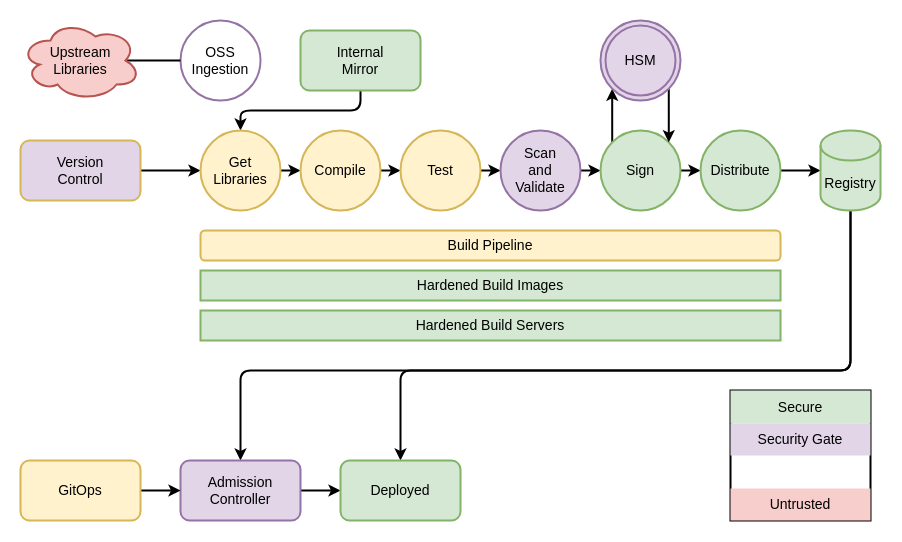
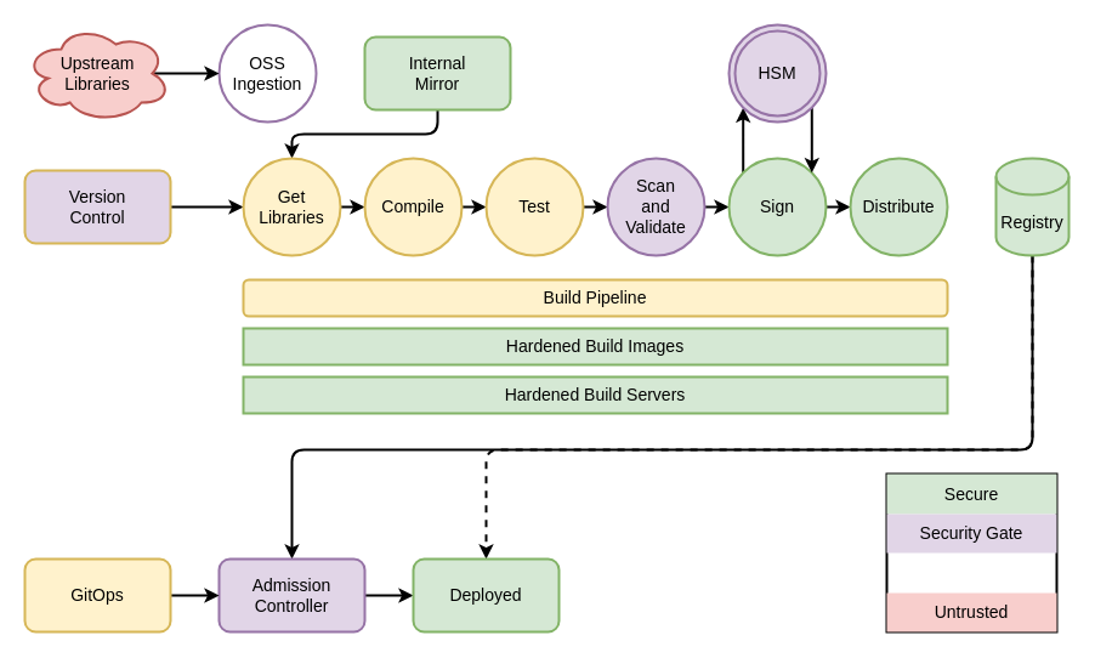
  <mxCell id="0" />
  <mxCell id="1" parent="0" />
  <mxCell id="2" style="edgeStyle=orthogonalEdgeStyle;rounded=0;orthogonalLoop=1;jettySize=auto;html=1;exitX=1;exitY=0.5;exitDx=0;exitDy=0;entryX=0;entryY=0.5;entryDx=0;entryDy=0;fontSize=14;strokeWidth=2;" parent="1" source="3" target="13" edge="1"><mxGeometry relative="1" as="geometry" /></mxCell>
  <mxCell id="3" value="&lt;div style=&quot;font-size: 14px;&quot;&gt;Version&lt;/div&gt;&lt;div style=&quot;font-size: 14px;&quot;&gt;Control&lt;br style=&quot;font-size: 14px;&quot;&gt;&lt;/div&gt;" style="rounded=1;whiteSpace=wrap;html=1;fontSize=14;strokeWidth=2;fillColor=#e1d5e7;strokeColor=#d6b656;" parent="1" vertex="1"><mxGeometry x="20" y="140" width="120" height="60" as="geometry" /></mxCell>
  <mxCell id="4" style="edgeStyle=orthogonalEdgeStyle;rounded=1;orthogonalLoop=1;jettySize=auto;html=1;exitX=0.5;exitY=1;exitDx=0;exitDy=0;entryX=0.5;entryY=0;entryDx=0;entryDy=0;fontSize=14;strokeWidth=2;" parent="1" source="5" target="13" edge="1"><mxGeometry relative="1" as="geometry" /></mxCell>
  <mxCell id="5" value="&lt;div style=&quot;font-size: 14px;&quot;&gt;Internal&lt;/div&gt;&lt;div style=&quot;font-size: 14px;&quot;&gt;Mirror&lt;br style=&quot;font-size: 14px;&quot;&gt;&lt;/div&gt;" style="rounded=1;whiteSpace=wrap;html=1;fontSize=14;strokeWidth=2;fillColor=#d5e8d4;strokeColor=#82b366;" parent="1" vertex="1"><mxGeometry x="300" y="30" width="120" height="60" as="geometry" /></mxCell>
  <mxCell id="6" value="&lt;div style=&quot;font-size: 14px;&quot;&gt;OSS&lt;/div&gt;&lt;div style=&quot;font-size: 14px;&quot;&gt;Ingestion&lt;br style=&quot;font-size: 14px;&quot;&gt;&lt;/div&gt;" style="ellipse;whiteSpace=wrap;html=1;aspect=fixed;fontSize=14;strokeWidth=2;fillColor=#ffffff;strokeColor=#9673a6;" parent="1" vertex="1"><mxGeometry x="180" y="20" width="80" height="80" as="geometry" /></mxCell>
  <mxCell id="7" value="&lt;div style=&quot;font-size: 14px;&quot;&gt;Build Pipeline&lt;br style=&quot;font-size: 14px;&quot;&gt;&lt;/div&gt;" style="rounded=1;whiteSpace=wrap;html=1;fontSize=14;strokeWidth=2;fillColor=#fff2cc;strokeColor=#d6b656;" parent="1" vertex="1"><mxGeometry x="200" y="230" width="580" height="30" as="geometry" /></mxCell>
  <mxCell id="8" value="&lt;div style=&quot;font-size: 14px;&quot;&gt;Hardened Build Servers&lt;br style=&quot;font-size: 14px;&quot;&gt;&lt;/div&gt;" style="rounded=0;whiteSpace=wrap;html=1;fontSize=14;strokeWidth=2;fillColor=#d5e8d4;strokeColor=#82b366;" parent="1" vertex="1"><mxGeometry x="200" y="310" width="580" height="30" as="geometry" /></mxCell>
  <mxCell id="9" value="&lt;div style=&quot;font-size: 14px;&quot;&gt;Hardened Build Images&lt;/div&gt;" style="rounded=0;whiteSpace=wrap;html=1;fontSize=14;strokeWidth=2;fillColor=#d5e8d4;strokeColor=#82b366;" parent="1" vertex="1"><mxGeometry x="200" y="270" width="580" height="30" as="geometry" /></mxCell>
- <mxCell id="10" style="edgeStyle=orthogonalEdgeStyle;rounded=0;orthogonalLoop=1;jettySize=auto;html=1;exitX=0.875;exitY=0.5;exitDx=0;exitDy=0;exitPerimeter=0;entryX=0;entryY=0.5;entryDx=0;entryDy=0;fontSize=14;strokeWidth=2;endArrow=none;" parent="1" source="11" target="6" edge="1"><mxGeometry relative="1" as="geometry" /></mxCell>
+ <mxCell id="10" style="edgeStyle=orthogonalEdgeStyle;rounded=0;orthogonalLoop=1;jettySize=auto;html=1;exitX=0.875;exitY=0.5;exitDx=0;exitDy=0;exitPerimeter=0;entryX=0;entryY=0.5;entryDx=0;entryDy=0;fontSize=14;strokeWidth=2;" parent="1" source="11" target="6" edge="1"><mxGeometry relative="1" as="geometry" /></mxCell>
  <mxCell id="11" value="&lt;div style=&quot;font-size: 14px;&quot;&gt;Upstream&lt;/div&gt;&lt;div style=&quot;font-size: 14px;&quot;&gt;Libraries&lt;br style=&quot;font-size: 14px;&quot;&gt;&lt;/div&gt;" style="ellipse;shape=cloud;whiteSpace=wrap;html=1;fontSize=14;strokeWidth=2;fillColor=#f8cecc;strokeColor=#b85450;" parent="1" vertex="1"><mxGeometry x="20" y="20" width="120" height="80" as="geometry" /></mxCell>
  <mxCell id="12" style="edgeStyle=orthogonalEdgeStyle;rounded=0;orthogonalLoop=1;jettySize=auto;html=1;exitX=1;exitY=0.5;exitDx=0;exitDy=0;entryX=0;entryY=0.5;entryDx=0;entryDy=0;fontSize=14;strokeWidth=2;" parent="1" source="13" target="15" edge="1"><mxGeometry relative="1" as="geometry" /></mxCell>
  <mxCell id="13" value="&lt;div style=&quot;font-size: 14px;&quot;&gt;Get&lt;/div&gt;&lt;div style=&quot;font-size: 14px;&quot;&gt;Libraries&lt;br style=&quot;font-size: 14px;&quot;&gt;&lt;/div&gt;" style="ellipse;whiteSpace=wrap;html=1;aspect=fixed;fontSize=14;strokeWidth=2;fillColor=#fff2cc;strokeColor=#d6b656;" parent="1" vertex="1"><mxGeometry x="200" y="130" width="80" height="80" as="geometry" /></mxCell>
  <mxCell id="14" style="edgeStyle=orthogonalEdgeStyle;rounded=0;orthogonalLoop=1;jettySize=auto;html=1;exitX=1;exitY=0.5;exitDx=0;exitDy=0;entryX=0;entryY=0.5;entryDx=0;entryDy=0;fontSize=14;strokeWidth=2;" parent="1" source="15" target="17" edge="1"><mxGeometry relative="1" as="geometry" /></mxCell>
  <mxCell id="15" value="Compile" style="ellipse;whiteSpace=wrap;html=1;aspect=fixed;fontSize=14;strokeWidth=2;fillColor=#fff2cc;strokeColor=#d6b656;" parent="1" vertex="1"><mxGeometry x="300" y="130" width="80" height="80" as="geometry" /></mxCell>
  <mxCell id="16" style="edgeStyle=orthogonalEdgeStyle;rounded=0;orthogonalLoop=1;jettySize=auto;html=1;exitX=1;exitY=0.5;exitDx=0;exitDy=0;entryX=0;entryY=0.5;entryDx=0;entryDy=0;fontSize=14;strokeWidth=2;" parent="1" source="17" target="19" edge="1"><mxGeometry relative="1" as="geometry" /></mxCell>
  <mxCell id="17" value="Test" style="ellipse;whiteSpace=wrap;html=1;aspect=fixed;fontSize=14;strokeWidth=2;fillColor=#fff2cc;strokeColor=#d6b656;" parent="1" vertex="1"><mxGeometry x="400" y="130" width="80" height="80" as="geometry" /></mxCell>
  <mxCell id="18" style="edgeStyle=orthogonalEdgeStyle;rounded=0;orthogonalLoop=1;jettySize=auto;html=1;exitX=1;exitY=0.5;exitDx=0;exitDy=0;entryX=0;entryY=0.5;entryDx=0;entryDy=0;fontSize=14;strokeWidth=2;" parent="1" source="19" target="22" edge="1"><mxGeometry relative="1" as="geometry" /></mxCell>
  <mxCell id="19" value="&lt;div style=&quot;font-size: 14px;&quot;&gt;Scan &lt;br style=&quot;font-size: 14px;&quot;&gt;&lt;/div&gt;&lt;div style=&quot;font-size: 14px;&quot;&gt;and&lt;/div&gt;&lt;div style=&quot;font-size: 14px;&quot;&gt;Validate&lt;/div&gt;" style="ellipse;whiteSpace=wrap;html=1;aspect=fixed;fontSize=14;strokeWidth=2;fillColor=#e1d5e7;strokeColor=#9673a6;" parent="1" vertex="1"><mxGeometry x="500" y="130" width="80" height="80" as="geometry" /></mxCell>
  <mxCell id="20" style="edgeStyle=orthogonalEdgeStyle;rounded=1;orthogonalLoop=1;jettySize=auto;html=1;exitX=0;exitY=0;exitDx=0;exitDy=0;entryX=0;entryY=1;entryDx=0;entryDy=0;fontSize=14;strokeWidth=2;" parent="1" source="22" target="26" edge="1"><mxGeometry relative="1" as="geometry" /></mxCell>
  <mxCell id="21" style="edgeStyle=orthogonalEdgeStyle;rounded=0;orthogonalLoop=1;jettySize=auto;html=1;exitX=1;exitY=0.5;exitDx=0;exitDy=0;entryX=0;entryY=0.5;entryDx=0;entryDy=0;fontSize=14;strokeWidth=2;" parent="1" source="22" target="24" edge="1"><mxGeometry relative="1" as="geometry" /></mxCell>
  <mxCell id="22" value="Sign" style="ellipse;whiteSpace=wrap;html=1;aspect=fixed;fontSize=14;strokeWidth=2;fillColor=#d5e8d4;strokeColor=#82b366;" parent="1" vertex="1"><mxGeometry x="600" y="130" width="80" height="80" as="geometry" /></mxCell>
- <mxCell id="23" style="edgeStyle=orthogonalEdgeStyle;rounded=0;orthogonalLoop=1;jettySize=auto;html=1;exitX=1;exitY=0.5;exitDx=0;exitDy=0;entryX=0;entryY=0.5;entryDx=0;entryDy=0;entryPerimeter=0;fontSize=14;strokeWidth=2;" parent="1" source="24" target="29" edge="1"><mxGeometry relative="1" as="geometry" /></mxCell>
  <mxCell id="24" value="Distribute" style="ellipse;whiteSpace=wrap;html=1;aspect=fixed;fontSize=14;strokeWidth=2;fillColor=#d5e8d4;strokeColor=#82b366;" parent="1" vertex="1"><mxGeometry x="700" y="130" width="80" height="80" as="geometry" /></mxCell>
  <mxCell id="25" style="edgeStyle=orthogonalEdgeStyle;rounded=1;orthogonalLoop=1;jettySize=auto;html=1;exitX=1;exitY=1;exitDx=0;exitDy=0;entryX=1;entryY=0;entryDx=0;entryDy=0;fontSize=14;strokeWidth=2;" parent="1" source="26" target="22" edge="1"><mxGeometry relative="1" as="geometry" /></mxCell>
  <mxCell id="26" value="HSM" style="ellipse;shape=doubleEllipse;whiteSpace=wrap;html=1;aspect=fixed;fontSize=14;strokeWidth=2;fillColor=#e1d5e7;strokeColor=#9673a6;" parent="1" vertex="1"><mxGeometry x="600" y="20" width="80" height="80" as="geometry" /></mxCell>
  <mxCell id="27" style="edgeStyle=orthogonalEdgeStyle;rounded=1;orthogonalLoop=1;jettySize=auto;html=1;exitX=0.5;exitY=1;exitDx=0;exitDy=0;exitPerimeter=0;entryX=0.5;entryY=0;entryDx=0;entryDy=0;fontSize=14;strokeWidth=2;" edge="1" parent="1" source="29" target="31"><mxGeometry relative="1" as="geometry"><Array as="points"><mxPoint x="850" y="370" /><mxPoint x="240" y="370" /></Array></mxGeometry></mxCell>
- <mxCell id="28" style="edgeStyle=orthogonalEdgeStyle;rounded=1;orthogonalLoop=1;jettySize=auto;html=1;exitX=0.5;exitY=1;exitDx=0;exitDy=0;exitPerimeter=0;entryX=0.5;entryY=0;entryDx=0;entryDy=0;fontSize=14;strokeWidth=2;" edge="1" parent="1" source="29" target="34"><mxGeometry relative="1" as="geometry"><Array as="points"><mxPoint x="850" y="370" /><mxPoint x="400" y="370" /></Array></mxGeometry></mxCell>
+ <mxCell id="28" style="edgeStyle=orthogonalEdgeStyle;rounded=1;orthogonalLoop=1;jettySize=auto;html=1;exitX=0.5;exitY=1;exitDx=0;exitDy=0;exitPerimeter=0;entryX=0.5;entryY=0;entryDx=0;entryDy=0;fontSize=14;strokeWidth=2;dashed=1;" edge="1" parent="1" source="29" target="34"><mxGeometry relative="1" as="geometry"><Array as="points"><mxPoint x="850" y="370" /><mxPoint x="400" y="370" /></Array></mxGeometry></mxCell>
  <mxCell id="29" value="Registry" style="shape=cylinder3;whiteSpace=wrap;html=1;boundedLbl=1;backgroundOutline=1;size=15;fontSize=14;strokeWidth=2;fillColor=#d5e8d4;strokeColor=#82b366;" parent="1" vertex="1"><mxGeometry x="820" y="130" width="60" height="80" as="geometry" /></mxCell>
  <mxCell id="30" style="edgeStyle=orthogonalEdgeStyle;rounded=1;orthogonalLoop=1;jettySize=auto;html=1;exitX=1;exitY=0.5;exitDx=0;exitDy=0;entryX=0;entryY=0.5;entryDx=0;entryDy=0;fontSize=14;strokeWidth=2;" edge="1" parent="1" source="31" target="34"><mxGeometry relative="1" as="geometry" /></mxCell>
  <mxCell id="31" value="&lt;div style=&quot;font-size: 14px;&quot;&gt;Admission&lt;/div&gt;&lt;div style=&quot;font-size: 14px;&quot;&gt;Controller&lt;br style=&quot;font-size: 14px;&quot;&gt;&lt;/div&gt;" style="rounded=1;whiteSpace=wrap;html=1;fontSize=14;strokeWidth=2;fillColor=#e1d5e7;strokeColor=#9673a6;" parent="1" vertex="1"><mxGeometry x="180" y="460" width="120" height="60" as="geometry" /></mxCell>
  <mxCell id="32" style="edgeStyle=orthogonalEdgeStyle;rounded=1;orthogonalLoop=1;jettySize=auto;html=1;exitX=1;exitY=0.5;exitDx=0;exitDy=0;entryX=0;entryY=0.5;entryDx=0;entryDy=0;fontSize=14;strokeWidth=2;" edge="1" parent="1" source="33" target="31"><mxGeometry relative="1" as="geometry" /></mxCell>
  <mxCell id="33" value="GitOps" style="rounded=1;whiteSpace=wrap;html=1;fontSize=14;strokeWidth=2;fillColor=#fff2cc;strokeColor=#d6b656;" vertex="1" parent="1"><mxGeometry x="20" y="460" width="120" height="60" as="geometry" /></mxCell>
  <mxCell id="34" value="Deployed" style="rounded=1;whiteSpace=wrap;html=1;fontSize=14;strokeWidth=2;fillColor=#d5e8d4;strokeColor=#82b366;" vertex="1" parent="1"><mxGeometry x="340" y="460" width="120" height="60" as="geometry" /></mxCell>
  <mxCell id="35" value="" style="shape=table;html=1;whiteSpace=wrap;startSize=0;container=1;collapsible=0;childLayout=tableLayout;columnLines=0;rowLines=0;fontSize=14;strokeWidth=2;" vertex="1" parent="1"><mxGeometry x="730" y="390" width="140" height="130" as="geometry" /></mxCell>
  <mxCell id="36" value="" style="shape=partialRectangle;html=1;whiteSpace=wrap;collapsible=0;dropTarget=0;pointerEvents=0;fillColor=none;top=0;left=0;bottom=0;right=0;points=[[0,0.5],[1,0.5]];portConstraint=eastwest;fontSize=14;strokeWidth=2;" vertex="1" parent="35"><mxGeometry width="140" height="33" as="geometry" /></mxCell>
  <mxCell id="37" value="Secure" style="shape=partialRectangle;html=1;whiteSpace=wrap;connectable=0;fillColor=#d5e8d4;top=0;left=0;bottom=0;right=0;overflow=hidden;pointerEvents=1;fontSize=14;strokeWidth=2;strokeColor=#82b366;" vertex="1" parent="36"><mxGeometry width="140" height="33" as="geometry"><mxRectangle width="140" height="33" as="alternateBounds" /></mxGeometry></mxCell>
  <mxCell id="38" value="" style="shape=partialRectangle;html=1;whiteSpace=wrap;collapsible=0;dropTarget=0;pointerEvents=0;fillColor=none;top=0;left=0;bottom=0;right=0;points=[[0,0.5],[1,0.5]];portConstraint=eastwest;fontSize=14;strokeWidth=2;" vertex="1" parent="35"><mxGeometry y="33" width="140" height="32" as="geometry" /></mxCell>
  <mxCell id="39" value="Security Gate&lt;span style=&quot;white-space: pre&quot;&gt;&lt;/span&gt;" style="shape=partialRectangle;html=1;whiteSpace=wrap;connectable=0;fillColor=#e1d5e7;top=0;left=0;bottom=0;right=0;overflow=hidden;pointerEvents=1;fontSize=14;strokeWidth=2;strokeColor=#9673a6;" vertex="1" parent="38"><mxGeometry width="140" height="32" as="geometry"><mxRectangle width="140" height="32" as="alternateBounds" /></mxGeometry></mxCell>
  <mxCell id="40" value="" style="shape=partialRectangle;html=1;whiteSpace=wrap;collapsible=0;dropTarget=0;pointerEvents=0;fillColor=none;top=0;left=0;bottom=0;right=0;points=[[0,0.5],[1,0.5]];portConstraint=eastwest;fontSize=14;strokeWidth=2;" vertex="1" parent="35"><mxGeometry y="65" width="140" height="33" as="geometry" /></mxCell>
  <mxCell id="41" style="shape=partialRectangle;html=1;whiteSpace=wrap;collapsible=0;dropTarget=0;pointerEvents=0;fillColor=none;top=0;left=0;bottom=0;right=0;points=[[0,0.5],[1,0.5]];portConstraint=eastwest;fontSize=14;strokeWidth=2;" vertex="1" parent="35"><mxGeometry y="98" width="140" height="32" as="geometry" /></mxCell>
  <mxCell id="42" value="Untrusted" style="shape=partialRectangle;html=1;whiteSpace=wrap;connectable=0;fillColor=#f8cecc;top=0;left=0;bottom=0;right=0;overflow=hidden;pointerEvents=1;fontSize=14;strokeWidth=2;strokeColor=#b85450;" vertex="1" parent="41"><mxGeometry width="140" height="32" as="geometry"><mxRectangle width="140" height="32" as="alternateBounds" /></mxGeometry></mxCell>
